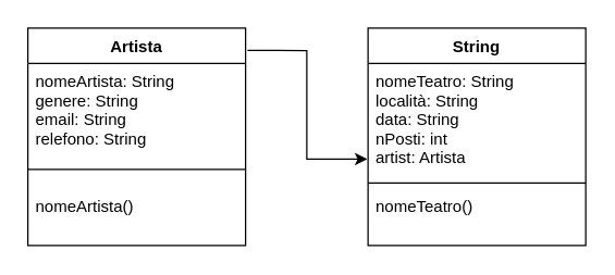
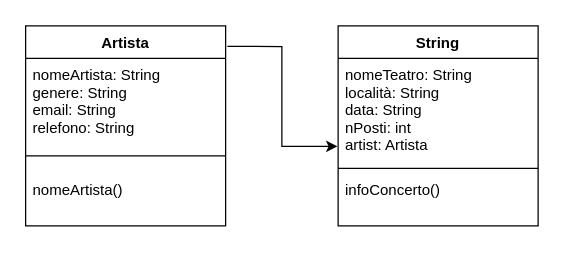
  <mxCell id="0" />
  <mxCell id="1" parent="0" />
  <mxCell id="2" style="edgeStyle=orthogonalEdgeStyle;rounded=0;orthogonalLoop=1;jettySize=auto;html=1;entryX=-0.004;entryY=0.838;entryDx=0;entryDy=0;entryPerimeter=0;exitX=1.009;exitY=0.103;exitDx=0;exitDy=0;exitPerimeter=0;" edge="1" parent="1" source="3" target="8"><mxGeometry relative="1" as="geometry" /></mxCell>
  <mxCell id="3" value="Artista" style="swimlane;fontStyle=1;align=center;verticalAlign=top;childLayout=stackLayout;horizontal=1;startSize=26;horizontalStack=0;resizeParent=1;resizeParentMax=0;resizeLast=0;collapsible=1;marginBottom=0;" vertex="1" parent="1"><mxGeometry x="20" y="20" width="160" height="160" as="geometry" /></mxCell>
  <mxCell id="4" value="nomeArtista: String&#10;genere: String&#10;email: String&#10;relefono: String" style="text;strokeColor=none;fillColor=none;align=left;verticalAlign=top;spacingLeft=4;spacingRight=4;overflow=hidden;rotatable=0;points=[[0,0.5],[1,0.5]];portConstraint=eastwest;" vertex="1" parent="3"><mxGeometry y="26" width="160" height="64" as="geometry" /></mxCell>
  <mxCell id="5" value="" style="line;strokeWidth=1;fillColor=none;align=left;verticalAlign=middle;spacingTop=-1;spacingLeft=3;spacingRight=3;rotatable=0;labelPosition=right;points=[];portConstraint=eastwest;" vertex="1" parent="3"><mxGeometry y="90" width="160" height="28" as="geometry" /></mxCell>
  <mxCell id="6" value="nomeArtista()" style="text;strokeColor=none;fillColor=none;align=left;verticalAlign=top;spacingLeft=4;spacingRight=4;overflow=hidden;rotatable=0;points=[[0,0.5],[1,0.5]];portConstraint=eastwest;" vertex="1" parent="3"><mxGeometry y="118" width="160" height="42" as="geometry" /></mxCell>
  <mxCell id="7" value="String" style="swimlane;fontStyle=1;align=center;verticalAlign=top;childLayout=stackLayout;horizontal=1;startSize=26;horizontalStack=0;resizeParent=1;resizeParentMax=0;resizeLast=0;collapsible=1;marginBottom=0;" vertex="1" parent="1"><mxGeometry x="270" y="20" width="160" height="160" as="geometry" /></mxCell>
  <mxCell id="8" value="nomeTeatro: String&#10;località: String&#10;data: String&#10;nPosti: int&#10;artist: Artista" style="text;strokeColor=none;fillColor=none;align=left;verticalAlign=top;spacingLeft=4;spacingRight=4;overflow=hidden;rotatable=0;points=[[0,0.5],[1,0.5]];portConstraint=eastwest;" vertex="1" parent="7"><mxGeometry y="26" width="160" height="84" as="geometry" /></mxCell>
  <mxCell id="9" value="" style="line;strokeWidth=1;fillColor=none;align=left;verticalAlign=middle;spacingTop=-1;spacingLeft=3;spacingRight=3;rotatable=0;labelPosition=right;points=[];portConstraint=eastwest;" vertex="1" parent="7"><mxGeometry y="110" width="160" height="8" as="geometry" /></mxCell>
- <mxCell id="10" value="nomeTeatro()" style="text;strokeColor=none;fillColor=none;align=left;verticalAlign=top;spacingLeft=4;spacingRight=4;overflow=hidden;rotatable=0;points=[[0,0.5],[1,0.5]];portConstraint=eastwest;" vertex="1" parent="7"><mxGeometry y="118" width="160" height="42" as="geometry" /></mxCell>
+ <mxCell id="10" value="infoConcerto()" style="text;strokeColor=none;fillColor=none;align=left;verticalAlign=top;spacingLeft=4;spacingRight=4;overflow=hidden;rotatable=0;points=[[0,0.5],[1,0.5]];portConstraint=eastwest;" vertex="1" parent="7"><mxGeometry y="118" width="160" height="42" as="geometry" /></mxCell>
